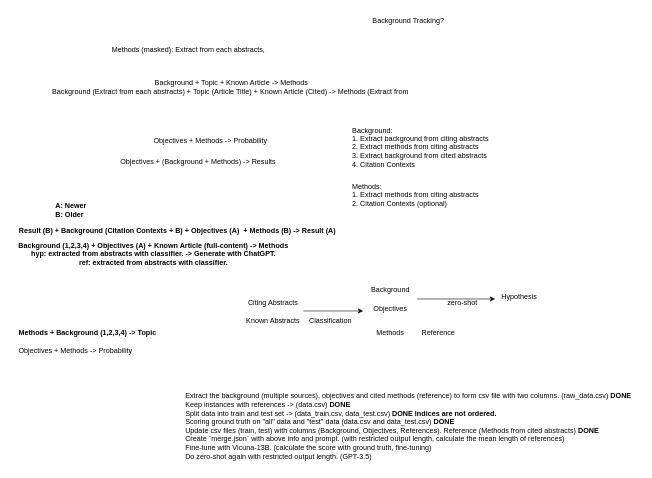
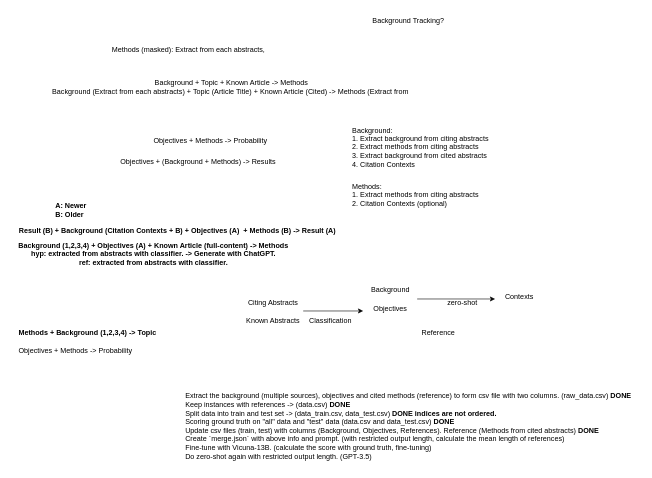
  <mxCell id="0" />
  <mxCell id="1" parent="0" />
  <mxCell id="2" value="Methods (masked): Extract from each abstracts,&amp;nbsp;" style="text;html=1;align=center;verticalAlign=middle;resizable=0;points=[];autosize=1;strokeColor=none;fillColor=none;" parent="1" vertex="1"><mxGeometry x="175" y="68" width="280" height="30" as="geometry" /></mxCell>
  <mxCell id="3" value="Background + Topic + Known Article -&amp;gt; Methods&lt;br&gt;Background (Extract from each abstracts) + Topic (Article Title) + Known Article (Cited) -&amp;gt; Methods (Extract from&amp;nbsp;" style="text;html=1;align=center;verticalAlign=middle;resizable=0;points=[];autosize=1;strokeColor=none;fillColor=none;" parent="1" vertex="1"><mxGeometry x="75" y="125" width="620" height="40" as="geometry" /></mxCell>
  <mxCell id="4" value="Objectives + Methods -&amp;gt; Probability" style="text;html=1;align=center;verticalAlign=middle;resizable=0;points=[];autosize=1;strokeColor=none;fillColor=none;" parent="1" vertex="1"><mxGeometry x="245" y="220" width="210" height="30" as="geometry" /></mxCell>
  <mxCell id="5" value="Background Tracking?" style="text;html=1;align=center;verticalAlign=middle;resizable=0;points=[];autosize=1;strokeColor=none;fillColor=none;" parent="1" vertex="1"><mxGeometry x="610" y="20" width="140" height="30" as="geometry" /></mxCell>
  <mxCell id="6" value="Objectives + (Background + Methods) -&amp;gt; Results" style="text;html=1;strokeColor=none;fillColor=none;align=center;verticalAlign=middle;whiteSpace=wrap;rounded=0;" parent="1" vertex="1"><mxGeometry x="170" y="255" width="320" height="30" as="geometry" /></mxCell>
  <mxCell id="7" value="Background:&amp;nbsp;&lt;br&gt;1. Extract background from citing abstracts&lt;br&gt;2. Extract methods from citing abstracts&lt;br&gt;3. Extract background from cited abstracts&lt;br&gt;4. Citation Contexts" style="text;html=1;align=left;verticalAlign=middle;resizable=0;points=[];autosize=1;strokeColor=none;fillColor=none;" parent="1" vertex="1"><mxGeometry x="585" y="200" width="250" height="90" as="geometry" /></mxCell>
  <mxCell id="8" value="Result (B) + Background (Citation Contexts + B) + Objectives (A)&amp;nbsp; + Methods (B) -&amp;gt; Result (A)" style="text;html=1;align=center;verticalAlign=middle;resizable=0;points=[];autosize=1;strokeColor=none;fillColor=none;fontStyle=1" parent="1" vertex="1"><mxGeometry x="20" y="370" width="550" height="30" as="geometry" /></mxCell>
  <mxCell id="9" value="Background (1,2,3,4) + Objectives (A) + Known Article (full-content) -&amp;gt; Methods&lt;br&gt;hyp: extracted from abstracts with classifier. -&amp;gt; Generate with ChatGPT.&lt;br&gt;ref: extracted from abstracts with classifier." style="text;html=1;align=center;verticalAlign=middle;resizable=0;points=[];autosize=1;strokeColor=none;fillColor=none;fontStyle=1" parent="1" vertex="1"><mxGeometry x="20" y="393" width="470" height="60" as="geometry" /></mxCell>
  <mxCell id="10" value="Methods:&amp;nbsp;&lt;br&gt;1. Extract methods from citing abstracts&lt;br&gt;2. Citation Contexts (optional)" style="text;html=1;align=left;verticalAlign=middle;resizable=0;points=[];autosize=1;strokeColor=none;fillColor=none;" parent="1" vertex="1"><mxGeometry x="585" y="295" width="230" height="60" as="geometry" /></mxCell>
  <mxCell id="11" value="Methods + Background (1,2,3,4) -&amp;gt; Topic" style="text;html=1;align=center;verticalAlign=middle;resizable=0;points=[];autosize=1;strokeColor=none;fillColor=none;fontStyle=1" parent="1" vertex="1"><mxGeometry x="20" y="540" width="250" height="30" as="geometry" /></mxCell>
  <mxCell id="12" value="Objectives + Methods -&amp;gt; Probability" style="text;html=1;align=center;verticalAlign=middle;resizable=0;points=[];autosize=1;strokeColor=none;fillColor=none;" parent="1" vertex="1"><mxGeometry x="20" y="570" width="210" height="30" as="geometry" /></mxCell>
  <mxCell id="13" value="&lt;b&gt;&lt;br&gt;&lt;/b&gt;" style="text;html=1;align=center;verticalAlign=middle;resizable=0;points=[];autosize=1;strokeColor=none;fillColor=none;" parent="1" vertex="1"><mxGeometry x="45" y="438" width="20" height="30" as="geometry" /></mxCell>
  <mxCell id="14" value="A: Newer&lt;br&gt;B: Older" style="text;html=1;align=left;verticalAlign=middle;resizable=0;points=[];autosize=1;strokeColor=none;fillColor=none;fontStyle=1" parent="1" vertex="1"><mxGeometry x="90" y="330" width="80" height="40" as="geometry" /></mxCell>
  <mxCell id="15" value="Citing Abstracts" style="text;html=1;strokeColor=none;fillColor=none;align=center;verticalAlign=middle;whiteSpace=wrap;rounded=0;" vertex="1" parent="1"><mxGeometry x="395" y="490" width="120" height="30" as="geometry" /></mxCell>
  <mxCell id="16" value="Known Abstracts" style="text;html=1;strokeColor=none;fillColor=none;align=center;verticalAlign=middle;whiteSpace=wrap;rounded=0;" vertex="1" parent="1"><mxGeometry x="395" y="520" width="120" height="30" as="geometry" /></mxCell>
  <mxCell id="17" value="" style="endArrow=classic;html=1;rounded=0;" edge="1" parent="1"><mxGeometry width="50" height="50" relative="1" as="geometry"><mxPoint x="505" y="518" as="sourcePoint" /><mxPoint x="605" y="518" as="targetPoint" /></mxGeometry></mxCell>
  <mxCell id="18" value="Classification" style="text;html=1;align=center;verticalAlign=middle;resizable=0;points=[];autosize=1;strokeColor=none;fillColor=none;" vertex="1" parent="1"><mxGeometry x="505" y="520" width="90" height="30" as="geometry" /></mxCell>
  <mxCell id="19" value="Background" style="text;html=1;align=center;verticalAlign=middle;resizable=0;points=[];autosize=1;strokeColor=none;fillColor=none;" vertex="1" parent="1"><mxGeometry x="605" y="468" width="90" height="30" as="geometry" /></mxCell>
  <mxCell id="20" value="Objectives" style="text;html=1;align=center;verticalAlign=middle;resizable=0;points=[];autosize=1;strokeColor=none;fillColor=none;" vertex="1" parent="1"><mxGeometry x="610" y="500" width="80" height="30" as="geometry" /></mxCell>
- <mxCell id="21" value="Methods" style="text;html=1;align=center;verticalAlign=middle;resizable=0;points=[];autosize=1;strokeColor=none;fillColor=none;" vertex="1" parent="1"><mxGeometry x="615" y="540" width="70" height="30" as="geometry" /></mxCell>
- <mxCell id="22" value="Hypothesis" style="text;html=1;align=center;verticalAlign=middle;resizable=0;points=[];autosize=1;strokeColor=none;fillColor=none;" vertex="1" parent="1"><mxGeometry x="825" y="480" width="80" height="30" as="geometry" /></mxCell>
+ <mxCell id="22" value="Contexts" style="text;html=1;align=center;verticalAlign=middle;resizable=0;points=[];autosize=1;strokeColor=none;fillColor=none;" vertex="1" parent="1"><mxGeometry x="825" y="480" width="80" height="30" as="geometry" /></mxCell>
  <mxCell id="23" value="Reference" style="text;html=1;align=center;verticalAlign=middle;resizable=0;points=[];autosize=1;strokeColor=none;fillColor=none;" vertex="1" parent="1"><mxGeometry x="690" y="540" width="80" height="30" as="geometry" /></mxCell>
  <mxCell id="24" value="" style="endArrow=classic;html=1;rounded=0;entryX=0;entryY=0.6;entryDx=0;entryDy=0;entryPerimeter=0;" edge="1" parent="1" target="22"><mxGeometry width="50" height="50" relative="1" as="geometry"><mxPoint x="695" y="498" as="sourcePoint" /><mxPoint x="745" y="448" as="targetPoint" /></mxGeometry></mxCell>
  <mxCell id="25" value="zero-shot" style="text;html=1;align=center;verticalAlign=middle;resizable=0;points=[];autosize=1;strokeColor=none;fillColor=none;" vertex="1" parent="1"><mxGeometry x="735" y="490" width="70" height="30" as="geometry" /></mxCell>
  <mxCell id="26" value="&lt;div style=&quot;text-align: left;&quot;&gt;&lt;span style=&quot;background-color: initial;&quot;&gt;Extract the background (multiple sources), objectives and cited methods (reference) to form csv file with two columns. (raw_data.csv) &lt;b&gt;DONE&lt;/b&gt;&lt;/span&gt;&lt;/div&gt;&lt;div style=&quot;text-align: left;&quot;&gt;Keep instances with references -&amp;gt; (data.csv) &lt;b&gt;DONE&lt;/b&gt;&lt;/div&gt;&lt;div style=&quot;text-align: left;&quot;&gt;Split data into train and test set -&amp;gt; (data_train.csv, data_test.csv) &lt;b&gt;DONE indices are not ordered.&lt;/b&gt;&lt;/div&gt;&lt;div style=&quot;text-align: left;&quot;&gt;Scoring ground truth on &quot;all&quot; data and &quot;test&quot; data (data.csv and data_test.csv) &lt;b&gt;DONE&lt;/b&gt;&lt;/div&gt;&lt;div style=&quot;text-align: left;&quot;&gt;&lt;span style=&quot;background-color: initial;&quot;&gt;Update csv files (train, test) with columns (Background, Objectives, References). Reference (Methods from cited abstracts) &lt;b&gt;DONE&lt;/b&gt;&lt;/span&gt;&lt;/div&gt;&lt;div style=&quot;text-align: left;&quot;&gt;Create `merge.json` with above info and prompt. (with restricted output length, calculate the mean length of references)&lt;/div&gt;&lt;div style=&quot;text-align: left;&quot;&gt;Fine-tune with Vicuna-13B. (calculate the score with ground truth, fine-tuning)&lt;/div&gt;&lt;div style=&quot;text-align: left;&quot;&gt;Do zero-shot again with restricted output length. (GPT-3.5)&lt;/div&gt;" style="text;html=1;align=center;verticalAlign=middle;resizable=0;points=[];autosize=1;strokeColor=none;fillColor=none;" vertex="1" parent="1"><mxGeometry x="295" y="645" width="770" height="130" as="geometry" /></mxCell>
